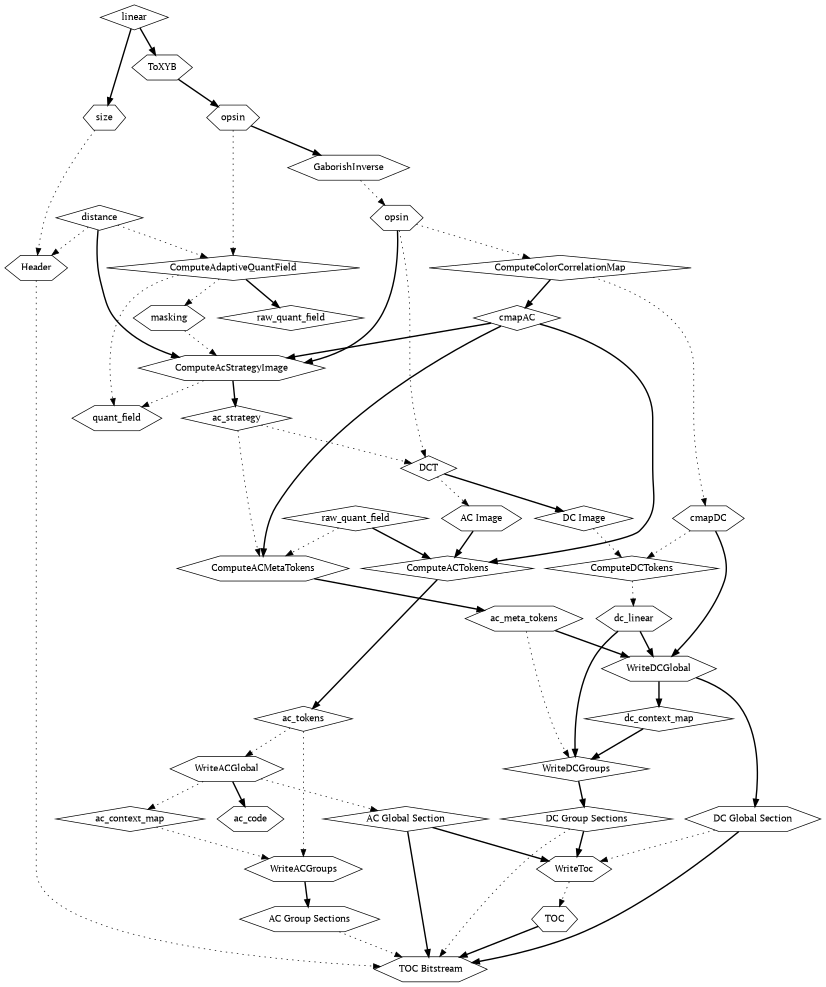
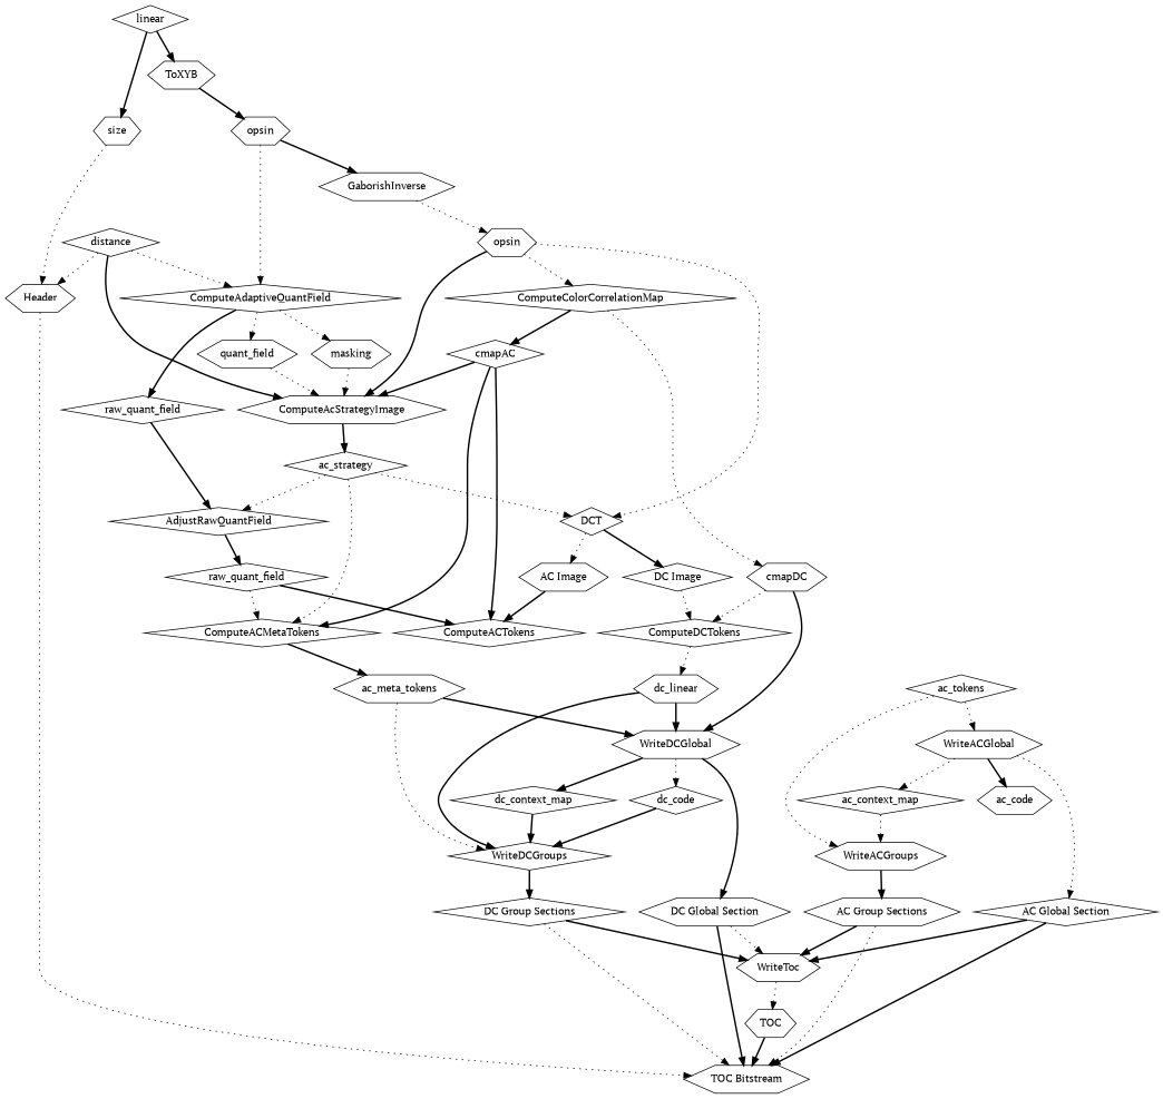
  digraph {
    fontname="PT Serif"
    node [fontname="PT Serif" shape=hexagon]
    edge [fontname="PT Serif" style=bold]
    distance [rank=source shape=diamond]
    n2 [label=Header]
    ComputeAdaptiveQuantField [shape=diamond]
    ComputeAcStrategyImage
    n5 [label="TOC Bitstream"]
    quant_field
    masking
    raw_quant_field [shape=diamond]
    ac_strategy [shape=diamond]
    linear [rank=source shape=diamond]
    size
    ToXYB
    opsin
    GaborishInverse
    n15 [label=opsin]
+   AdjustRawQuantField [shape=diamond]
    n17 [label=raw_quant_field shape=diamond]
    ComputeColorCorrelationMap [shape=diamond]
    DCT [shape=diamond]
    cmapAC [shape=diamond]
    cmapDC
    n22 [label="DC Image" shape=diamond]
    n23 [label="AC Image"]
    ComputeACTokens [shape=diamond]
-   ComputeACMetaTokens
+   ComputeACMetaTokens [shape=diamond]
    ComputeDCTokens [shape=diamond]
    WriteDCGlobal
    ac_tokens [shape=diamond]
    ac_meta_tokens
    n30 [label=dc_linear]
    n31 [label="DC Global Section"]
+   dc_code [shape=diamond]
    dc_context_map [shape=diamond]
    WriteACGlobal
    WriteACGroups
    ac_code
    ac_context_map [shape=diamond]
    n38 [label="AC Global Section" shape=diamond]
    n39 [label="AC Group Sections"]
    WriteDCGroups [shape=diamond]
    n41 [label="DC Group Sections" shape=diamond]
    WriteToc
    n43 [label=TOC]
    distance -> n2 [style=dotted]
    distance -> ComputeAdaptiveQuantField [style=dotted]
    distance -> ComputeAcStrategyImage
    n2 -> n5 [style=dotted]
    ComputeAdaptiveQuantField -> quant_field [style=dotted]
    ComputeAdaptiveQuantField -> masking [style=dotted]
    ComputeAdaptiveQuantField -> raw_quant_field
    ComputeAcStrategyImage -> ac_strategy
-   ComputeAcStrategyImage -> quant_field [style=dotted]
+   quant_field -> ComputeAcStrategyImage [style=dotted]
    masking -> ComputeAcStrategyImage [style=dotted]
+   raw_quant_field -> AdjustRawQuantField
+   ac_strategy -> AdjustRawQuantField [style=dotted]
    ac_strategy -> DCT [style=dotted]
    ac_strategy -> ComputeACMetaTokens [style=dotted]
    linear -> size
    linear -> ToXYB
    size -> n2 [style=dotted]
    ToXYB -> opsin
    opsin -> ComputeAdaptiveQuantField [style=dotted]
    opsin -> GaborishInverse
    GaborishInverse -> n15 [style=dotted]
    n15 -> ComputeAcStrategyImage
    n15 -> ComputeColorCorrelationMap [style=dotted]
    n15 -> DCT [style=dotted]
+   AdjustRawQuantField -> n17
    n17 -> ComputeACTokens
    n17 -> ComputeACMetaTokens [style=dotted]
    ComputeColorCorrelationMap -> cmapAC
    ComputeColorCorrelationMap -> cmapDC [style=dotted]
    DCT -> n22
    DCT -> n23 [style=dotted]
    cmapAC -> ComputeAcStrategyImage
    cmapAC -> ComputeACTokens
    cmapAC -> ComputeACMetaTokens
    cmapDC -> ComputeDCTokens [style=dotted]
    cmapDC -> WriteDCGlobal
    n22 -> ComputeDCTokens [style=dotted]
    n23 -> ComputeACTokens
-   ComputeACTokens -> ac_tokens
    ComputeACMetaTokens -> ac_meta_tokens
    ComputeDCTokens -> n30 [style=dotted]
    WriteDCGlobal -> n31
+   WriteDCGlobal -> dc_code [style=dotted]
    WriteDCGlobal -> dc_context_map
    ac_tokens -> WriteACGlobal [style=dotted]
    ac_tokens -> WriteACGroups [style=dotted]
    ac_meta_tokens -> WriteDCGlobal
    ac_meta_tokens -> WriteDCGroups [style=dotted]
    n30 -> WriteDCGlobal
    n30 -> WriteDCGroups
    n31 -> n5
    n31 -> WriteToc [style=dotted]
+   dc_code -> WriteDCGroups
    dc_context_map -> WriteDCGroups
    WriteACGlobal -> ac_code
    WriteACGlobal -> ac_context_map [style=dotted]
    WriteACGlobal -> n38 [style=dotted]
    WriteACGroups -> n39
    ac_context_map -> WriteACGroups [style=dotted]
    n38 -> n5
    n38 -> WriteToc
    n39 -> n5 [style=dotted]
+   n39 -> WriteToc
    WriteDCGroups -> n41
    n41 -> n5 [style=dotted]
    n41 -> WriteToc
    WriteToc -> n43 [style=dotted]
    n43 -> n5
  }
